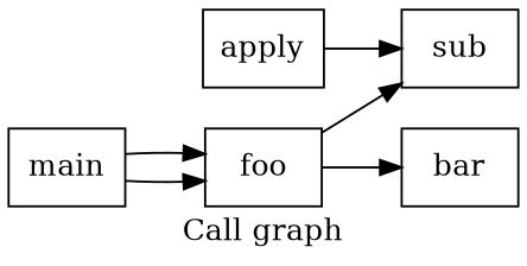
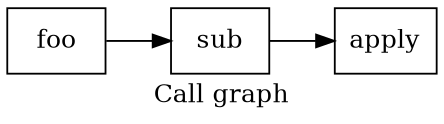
  digraph {
    label="Call graph"
    rankdir=LR
    node [shape=record]
    n1 [label="{sub}"]
    n2 [label="{apply}"]
-   n3 [label="{bar}"]
    n4 [label="{foo}"]
-   n5 [label="{main}"]
-   n2 -> n1
+   n1 -> n2
    n4 -> n1
-   n4 -> n3
-   n5 -> n4
-   n5 -> n4
  }
